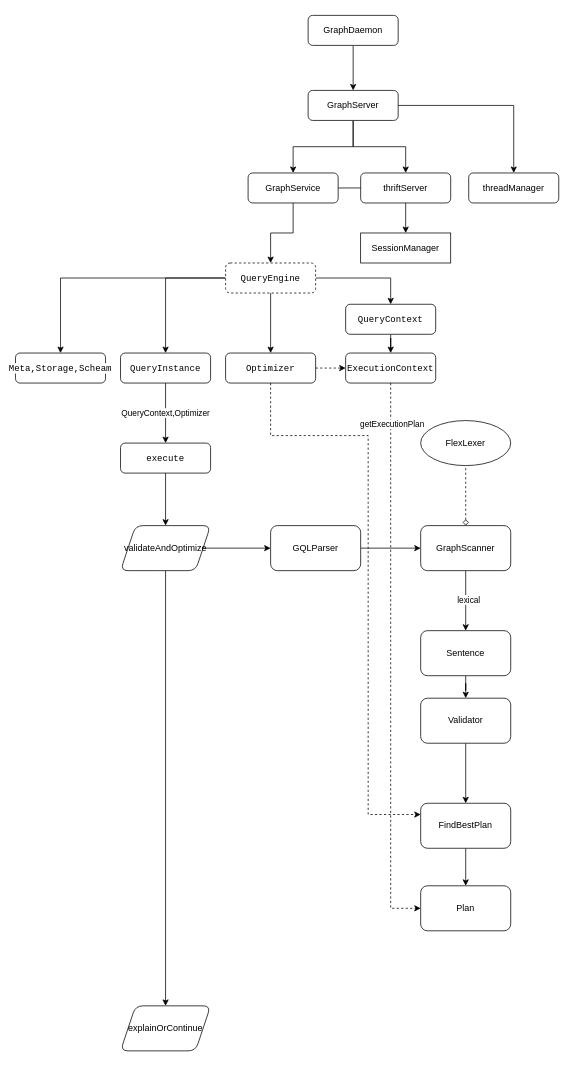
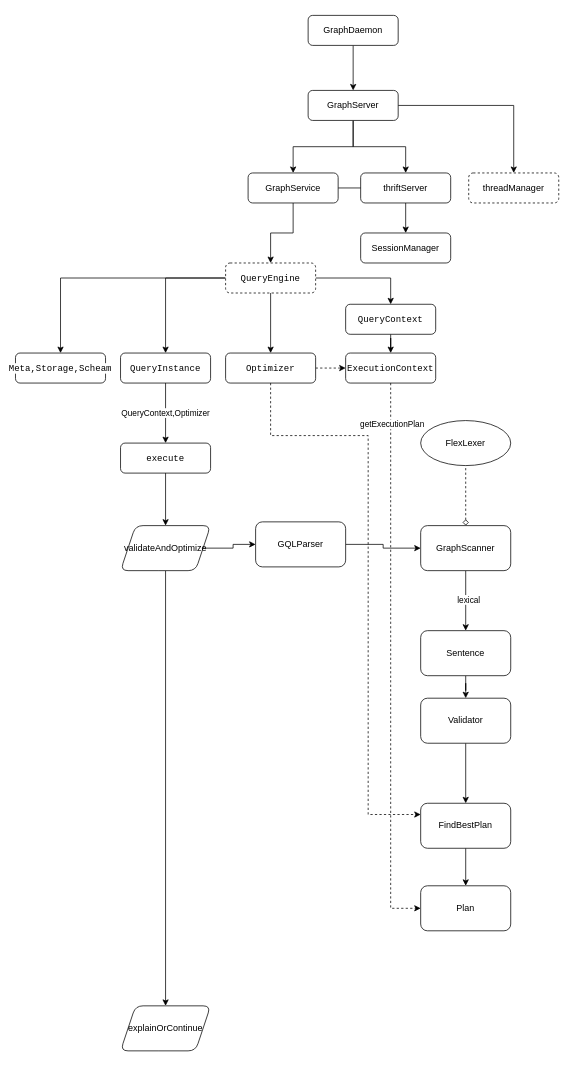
  <mxCell id="0" />
  <mxCell id="1" parent="0" />
  <mxCell id="2" value="" style="edgeStyle=orthogonalEdgeStyle;rounded=0;orthogonalLoop=1;jettySize=auto;html=1;" parent="1" source="5" target="10" edge="1"><mxGeometry relative="1" as="geometry" /></mxCell>
  <mxCell id="3" value="" style="edgeStyle=orthogonalEdgeStyle;rounded=0;orthogonalLoop=1;jettySize=auto;html=1;" parent="1" source="5" target="11" edge="1"><mxGeometry relative="1" as="geometry" /></mxCell>
  <mxCell id="4" value="" style="edgeStyle=orthogonalEdgeStyle;rounded=0;orthogonalLoop=1;jettySize=auto;html=1;" parent="1" source="5" target="12" edge="1"><mxGeometry relative="1" as="geometry" /></mxCell>
  <mxCell id="5" value="GraphServer" style="rounded=1;whiteSpace=wrap;html=1;fontSize=12;glass=0;strokeWidth=1;shadow=0;" parent="1" vertex="1"><mxGeometry x="410" y="120" width="120" height="40" as="geometry" /></mxCell>
  <mxCell id="6" style="edgeStyle=orthogonalEdgeStyle;rounded=0;orthogonalLoop=1;jettySize=auto;html=1;exitX=0.5;exitY=1;exitDx=0;exitDy=0;entryX=0.5;entryY=0;entryDx=0;entryDy=0;" parent="1" source="7" target="5" edge="1"><mxGeometry relative="1" as="geometry" /></mxCell>
  <mxCell id="7" value="GraphDaemon" style="rounded=1;whiteSpace=wrap;html=1;fontSize=12;glass=0;strokeWidth=1;shadow=0;" parent="1" vertex="1"><mxGeometry x="410" y="20" width="120" height="40" as="geometry" /></mxCell>
  <mxCell id="8" value="" style="edgeStyle=orthogonalEdgeStyle;rounded=0;orthogonalLoop=1;jettySize=auto;html=1;" parent="1" source="10" target="17" edge="1"><mxGeometry relative="1" as="geometry" /></mxCell>
  <mxCell id="9" value="" style="edgeStyle=orthogonalEdgeStyle;rounded=0;orthogonalLoop=1;jettySize=auto;html=1;" parent="1" source="10" target="18" edge="1"><mxGeometry relative="1" as="geometry" /></mxCell>
  <mxCell id="10" value="GraphService" style="rounded=1;whiteSpace=wrap;html=1;fontSize=12;glass=0;strokeWidth=1;shadow=0;" parent="1" vertex="1"><mxGeometry x="330" y="230" width="120" height="40" as="geometry" /></mxCell>
  <mxCell id="11" value="thriftServer" style="rounded=1;whiteSpace=wrap;html=1;fontSize=12;glass=0;strokeWidth=1;shadow=0;" parent="1" vertex="1"><mxGeometry x="480" y="230" width="120" height="40" as="geometry" /></mxCell>
- <mxCell id="12" value="threadManager" style="rounded=1;whiteSpace=wrap;html=1;fontSize=12;glass=0;strokeWidth=1;shadow=0;" parent="1" vertex="1"><mxGeometry x="624" y="230" width="120" height="40" as="geometry" /></mxCell>
+ <mxCell id="12" value="threadManager" style="rounded=1;whiteSpace=wrap;html=1;fontSize=12;glass=0;strokeWidth=1;shadow=0;dashed=1;" parent="1" vertex="1"><mxGeometry x="624" y="230" width="120" height="40" as="geometry" /></mxCell>
  <mxCell id="13" value="" style="edgeStyle=orthogonalEdgeStyle;rounded=0;orthogonalLoop=1;jettySize=auto;html=1;fontColor=#000000;" parent="1" source="17" target="21" edge="1"><mxGeometry relative="1" as="geometry" /></mxCell>
  <mxCell id="14" value="" style="edgeStyle=orthogonalEdgeStyle;rounded=0;orthogonalLoop=1;jettySize=auto;html=1;fontColor=#000000;" parent="1" source="17" target="23" edge="1"><mxGeometry relative="1" as="geometry" /></mxCell>
  <mxCell id="15" value="" style="edgeStyle=orthogonalEdgeStyle;rounded=0;orthogonalLoop=1;jettySize=auto;html=1;fontColor=#000000;" parent="1" source="17" target="24" edge="1"><mxGeometry relative="1" as="geometry" /></mxCell>
  <mxCell id="16" value="" style="edgeStyle=orthogonalEdgeStyle;rounded=0;orthogonalLoop=1;jettySize=auto;html=1;fontColor=#000000;startArrow=none;startFill=0;endArrow=classic;endFill=1;" edge="1" parent="1" source="17" target="43"><mxGeometry relative="1" as="geometry" /></mxCell>
  <mxCell id="17" value="&lt;div style=&quot;font-family: &amp;#34;menlo&amp;#34; , &amp;#34;monaco&amp;#34; , &amp;#34;courier new&amp;#34; , monospace ; line-height: 18px&quot;&gt;&lt;span style=&quot;background-color: rgb(255 , 255 , 255)&quot;&gt;QueryEngine&lt;/span&gt;&lt;/div&gt;" style="rounded=1;whiteSpace=wrap;html=1;fontSize=12;glass=0;strokeWidth=1;shadow=0;dashed=1;" parent="1" vertex="1"><mxGeometry x="300" y="350" width="120" height="40" as="geometry" /></mxCell>
- <mxCell id="18" value="SessionManager" style="whiteSpace=wrap;html=1;fontSize=12;glass=0;strokeWidth=1;shadow=0;rounded=0;" parent="1" vertex="1"><mxGeometry x="480" y="310" width="120" height="40" as="geometry" /></mxCell>
+ <mxCell id="18" value="SessionManager" style="rounded=1;whiteSpace=wrap;html=1;fontSize=12;glass=0;strokeWidth=1;shadow=0;" parent="1" vertex="1"><mxGeometry x="480" y="310" width="120" height="40" as="geometry" /></mxCell>
  <mxCell id="19" style="edgeStyle=orthogonalEdgeStyle;rounded=0;orthogonalLoop=1;jettySize=auto;html=1;fontColor=#000000;startArrow=none;startFill=0;endArrow=classic;endFill=1;entryX=0;entryY=0.25;entryDx=0;entryDy=0;dashed=1;" edge="1" parent="1" source="21" target="45"><mxGeometry relative="1" as="geometry"><mxPoint x="440" y="860" as="targetPoint" /><Array as="points"><mxPoint x="360" y="580" /><mxPoint x="490" y="580" /><mxPoint x="490" y="1085" /></Array></mxGeometry></mxCell>
  <mxCell id="20" style="edgeStyle=orthogonalEdgeStyle;rounded=0;orthogonalLoop=1;jettySize=auto;html=1;dashed=1;fontColor=#000000;startArrow=none;startFill=0;endArrow=classic;endFill=1;" edge="1" parent="1" source="21" target="49"><mxGeometry relative="1" as="geometry" /></mxCell>
  <mxCell id="21" value="&lt;div style=&quot;font-family: &amp;#34;menlo&amp;#34; , &amp;#34;monaco&amp;#34; , &amp;#34;courier new&amp;#34; , monospace ; line-height: 18px&quot;&gt;&lt;span style=&quot;background-color: rgb(255 , 255 , 255)&quot;&gt;Optimizer&lt;/span&gt;&lt;/div&gt;" style="rounded=1;whiteSpace=wrap;html=1;fontSize=12;glass=0;strokeWidth=1;shadow=0;" parent="1" vertex="1"><mxGeometry x="300" y="470" width="120" height="40" as="geometry" /></mxCell>
  <mxCell id="22" value="QueryContext,Optimizer" style="edgeStyle=orthogonalEdgeStyle;rounded=0;orthogonalLoop=1;jettySize=auto;html=1;fontColor=#000000;" parent="1" source="23" target="26" edge="1"><mxGeometry relative="1" as="geometry" /></mxCell>
  <mxCell id="23" value="&lt;div style=&quot;font-family: &amp;#34;menlo&amp;#34; , &amp;#34;monaco&amp;#34; , &amp;#34;courier new&amp;#34; , monospace ; line-height: 18px&quot;&gt;&lt;span style=&quot;background-color: rgb(255 , 255 , 255)&quot;&gt;QueryInstance&lt;/span&gt;&lt;/div&gt;" style="rounded=1;whiteSpace=wrap;html=1;fontSize=12;glass=0;strokeWidth=1;shadow=0;" parent="1" vertex="1"><mxGeometry x="160" y="470" width="120" height="40" as="geometry" /></mxCell>
  <mxCell id="24" value="&lt;div style=&quot;font-family: &amp;#34;menlo&amp;#34; , &amp;#34;monaco&amp;#34; , &amp;#34;courier new&amp;#34; , monospace ; line-height: 18px&quot;&gt;&lt;span style=&quot;background-color: rgb(255 , 255 , 255)&quot;&gt;Meta,Storage,Scheam&lt;/span&gt;&lt;/div&gt;" style="rounded=1;whiteSpace=wrap;html=1;fontSize=12;glass=0;strokeWidth=1;shadow=0;" parent="1" vertex="1"><mxGeometry x="20" y="470" width="120" height="40" as="geometry" /></mxCell>
  <mxCell id="25" value="" style="edgeStyle=orthogonalEdgeStyle;rounded=0;orthogonalLoop=1;jettySize=auto;html=1;fontColor=#000000;" parent="1" source="26" target="29" edge="1"><mxGeometry relative="1" as="geometry" /></mxCell>
  <mxCell id="26" value="&lt;div style=&quot;font-family: &amp;#34;menlo&amp;#34; , &amp;#34;monaco&amp;#34; , &amp;#34;courier new&amp;#34; , monospace ; line-height: 18px&quot;&gt;&lt;span style=&quot;background-color: rgb(255 , 255 , 255)&quot;&gt;execute&lt;/span&gt;&lt;/div&gt;" style="rounded=1;whiteSpace=wrap;html=1;fontSize=12;glass=0;strokeWidth=1;shadow=0;" parent="1" vertex="1"><mxGeometry x="160" y="590" width="120" height="40" as="geometry" /></mxCell>
  <mxCell id="27" value="" style="edgeStyle=orthogonalEdgeStyle;rounded=0;orthogonalLoop=1;jettySize=auto;html=1;fontColor=#000000;" parent="1" source="29" target="31" edge="1"><mxGeometry relative="1" as="geometry" /></mxCell>
  <mxCell id="28" value="" style="edgeStyle=orthogonalEdgeStyle;rounded=0;orthogonalLoop=1;jettySize=auto;html=1;fontColor=#000000;" parent="1" source="29" target="32" edge="1"><mxGeometry relative="1" as="geometry" /></mxCell>
  <mxCell id="29" value="validateAndOptimize" style="shape=parallelogram;perimeter=parallelogramPerimeter;whiteSpace=wrap;html=1;fixedSize=1;rounded=1;glass=0;strokeWidth=1;shadow=0;" parent="1" vertex="1"><mxGeometry x="160" y="700" width="120" height="60" as="geometry" /></mxCell>
  <mxCell id="30" value="" style="edgeStyle=orthogonalEdgeStyle;rounded=0;orthogonalLoop=1;jettySize=auto;html=1;fontColor=#000000;" parent="1" source="31" target="36" edge="1"><mxGeometry relative="1" as="geometry" /></mxCell>
- <mxCell id="31" value="GQLParser" style="whiteSpace=wrap;html=1;rounded=1;glass=0;strokeWidth=1;shadow=0;" parent="1" vertex="1"><mxGeometry x="360" y="700" width="120" height="60" as="geometry" /></mxCell>
+ <mxCell id="31" value="GQLParser" style="whiteSpace=wrap;html=1;rounded=1;glass=0;strokeWidth=1;shadow=0;" parent="1" vertex="1"><mxGeometry x="340" y="695" width="120" height="60" as="geometry" /></mxCell>
  <mxCell id="32" value="explainOrContinue" style="shape=parallelogram;perimeter=parallelogramPerimeter;whiteSpace=wrap;html=1;fixedSize=1;rounded=1;glass=0;strokeWidth=1;shadow=0;" parent="1" vertex="1"><mxGeometry x="160" y="1340" width="120" height="60" as="geometry" /></mxCell>
  <mxCell id="33" value="" style="edgeStyle=orthogonalEdgeStyle;rounded=0;orthogonalLoop=1;jettySize=auto;html=1;fontColor=#000000;startArrow=diamond;startFill=0;endArrow=none;endFill=0;dashed=1;" edge="1" parent="1" source="36" target="37"><mxGeometry relative="1" as="geometry" /></mxCell>
  <mxCell id="34" value="" style="edgeStyle=orthogonalEdgeStyle;rounded=0;orthogonalLoop=1;jettySize=auto;html=1;fontColor=#000000;startArrow=none;startFill=0;endArrow=classic;endFill=1;" edge="1" parent="1" source="36" target="39"><mxGeometry relative="1" as="geometry" /></mxCell>
  <mxCell id="35" value="lexical" style="edgeLabel;html=1;align=center;verticalAlign=middle;resizable=0;points=[];fontColor=#000000;" vertex="1" connectable="0" parent="34"><mxGeometry x="-0.05" y="3" relative="1" as="geometry"><mxPoint as="offset" /></mxGeometry></mxCell>
  <mxCell id="36" value="GraphScanner" style="whiteSpace=wrap;html=1;rounded=1;glass=0;strokeWidth=1;shadow=0;" parent="1" vertex="1"><mxGeometry x="560" y="700" width="120" height="60" as="geometry" /></mxCell>
  <mxCell id="37" value="FlexLexer" style="ellipse;whiteSpace=wrap;html=1;rounded=1;glass=0;strokeWidth=1;shadow=0;" vertex="1" parent="1"><mxGeometry x="560" y="560" width="120" height="60" as="geometry" /></mxCell>
  <mxCell id="38" value="" style="edgeStyle=orthogonalEdgeStyle;rounded=0;orthogonalLoop=1;jettySize=auto;html=1;fontColor=#000000;startArrow=none;startFill=0;endArrow=classic;endFill=1;" edge="1" parent="1" source="39" target="41"><mxGeometry relative="1" as="geometry" /></mxCell>
  <mxCell id="39" value="Sentence" style="whiteSpace=wrap;html=1;rounded=1;glass=0;strokeWidth=1;shadow=0;" vertex="1" parent="1"><mxGeometry x="560" y="840" width="120" height="60" as="geometry" /></mxCell>
  <mxCell id="40" value="" style="edgeStyle=orthogonalEdgeStyle;rounded=0;orthogonalLoop=1;jettySize=auto;html=1;fontColor=#000000;startArrow=none;startFill=0;endArrow=classic;endFill=1;" edge="1" parent="1" source="41" target="45"><mxGeometry relative="1" as="geometry" /></mxCell>
  <mxCell id="41" value="Validator" style="whiteSpace=wrap;html=1;rounded=1;glass=0;strokeWidth=1;shadow=0;" vertex="1" parent="1"><mxGeometry x="560" y="930" width="120" height="60" as="geometry" /></mxCell>
  <mxCell id="42" value="" style="edgeStyle=orthogonalEdgeStyle;rounded=0;orthogonalLoop=1;jettySize=auto;html=1;fontColor=#000000;startArrow=none;startFill=0;endArrow=classic;endFill=1;" edge="1" parent="1" source="43" target="49"><mxGeometry relative="1" as="geometry" /></mxCell>
  <mxCell id="43" value="&lt;div style=&quot;font-family: &amp;#34;menlo&amp;#34; , &amp;#34;monaco&amp;#34; , &amp;#34;courier new&amp;#34; , monospace ; line-height: 18px&quot;&gt;&lt;span style=&quot;background-color: rgb(255 , 255 , 255)&quot;&gt;QueryContext&lt;/span&gt;&lt;/div&gt;" style="rounded=1;whiteSpace=wrap;html=1;fontSize=12;glass=0;strokeWidth=1;shadow=0;" vertex="1" parent="1"><mxGeometry x="460" y="405" width="120" height="40" as="geometry" /></mxCell>
  <mxCell id="44" value="" style="edgeStyle=orthogonalEdgeStyle;rounded=0;orthogonalLoop=1;jettySize=auto;html=1;fontColor=#000000;startArrow=none;startFill=0;endArrow=classic;endFill=1;" edge="1" parent="1" source="45" target="46"><mxGeometry relative="1" as="geometry" /></mxCell>
  <mxCell id="45" value="FindBestPlan" style="whiteSpace=wrap;html=1;rounded=1;glass=0;strokeWidth=1;shadow=0;" vertex="1" parent="1"><mxGeometry x="560" y="1070" width="120" height="60" as="geometry" /></mxCell>
  <mxCell id="46" value="Plan" style="whiteSpace=wrap;html=1;rounded=1;glass=0;strokeWidth=1;shadow=0;" vertex="1" parent="1"><mxGeometry x="560" y="1180" width="120" height="60" as="geometry" /></mxCell>
  <mxCell id="47" style="edgeStyle=orthogonalEdgeStyle;rounded=0;orthogonalLoop=1;jettySize=auto;html=1;entryX=0;entryY=0.5;entryDx=0;entryDy=0;fontColor=#000000;startArrow=none;startFill=0;endArrow=classic;endFill=1;dashed=1;" edge="1" parent="1" source="49" target="46"><mxGeometry relative="1" as="geometry" /></mxCell>
  <mxCell id="48" value="getExecutionPlan" style="edgeLabel;html=1;align=center;verticalAlign=middle;resizable=0;points=[];fontColor=#000000;" vertex="1" connectable="0" parent="47"><mxGeometry x="-0.855" y="1" relative="1" as="geometry"><mxPoint as="offset" /></mxGeometry></mxCell>
  <mxCell id="49" value="&lt;div style=&quot;font-family: &amp;#34;menlo&amp;#34; , &amp;#34;monaco&amp;#34; , &amp;#34;courier new&amp;#34; , monospace ; line-height: 18px&quot;&gt;&lt;span style=&quot;background-color: rgb(255 , 255 , 255)&quot;&gt;ExecutionContext&lt;/span&gt;&lt;/div&gt;" style="rounded=1;whiteSpace=wrap;html=1;fontSize=12;glass=0;strokeWidth=1;shadow=0;" vertex="1" parent="1"><mxGeometry x="460" y="470" width="120" height="40" as="geometry" /></mxCell>
